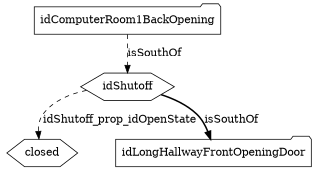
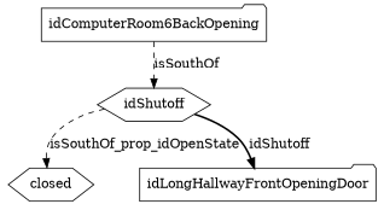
  strict digraph {
    node [shape=folder]
    edge [edge_type=relationship style=dashed]
-   idComputerRoom1BackOpening [node_type=entity_node root=root]
+   idComputerRoom1BackOpening [node_type=entity_node root=root label=idComputerRoom6BackOpening]
    idShutoff [shape=hexagon]
    closed [shape=hexagon]
    idLongHallwayFrontOpeningDoor
    idComputerRoom1BackOpening -> idShutoff [label=isSouthOf]
-   idShutoff -> closed [edge_type=property label=idShutoff_prop_idOpenState]
-   idShutoff -> idLongHallwayFrontOpeningDoor [label=isSouthOf style=bold]
+   idShutoff -> closed [edge_type=property label=isSouthOf_prop_idOpenState]
+   idShutoff -> idLongHallwayFrontOpeningDoor [label=idShutoff style=bold]
  }
